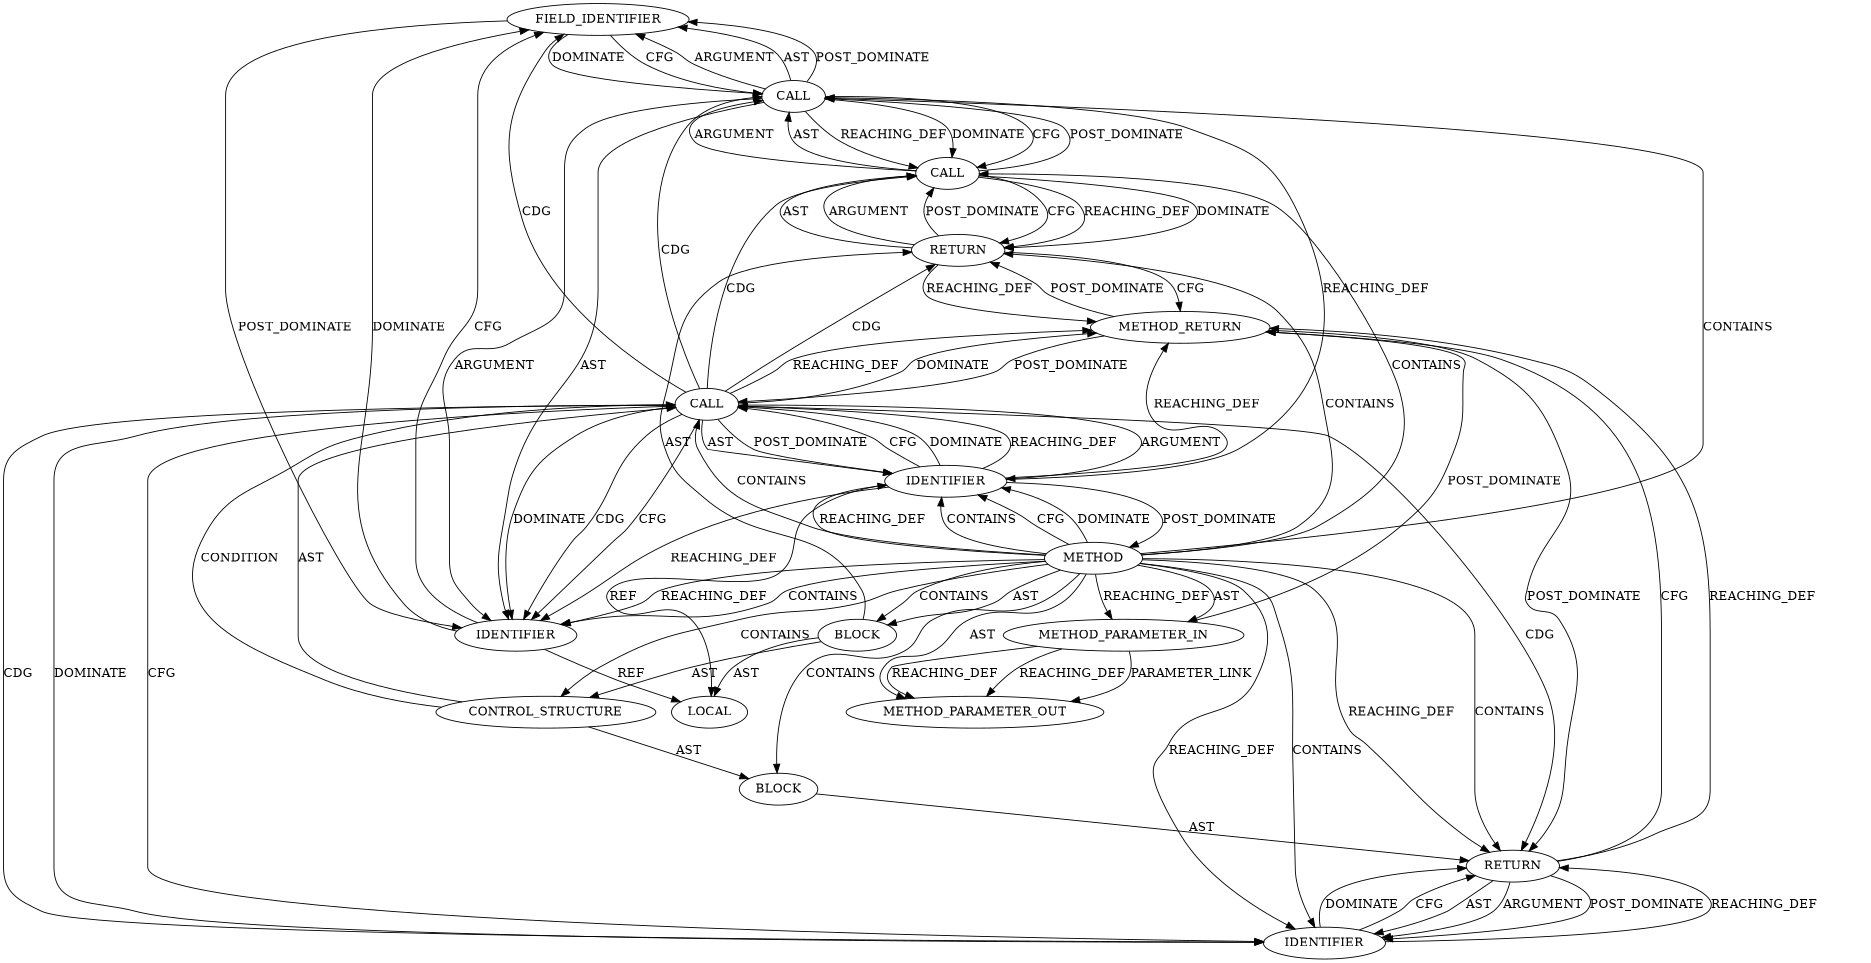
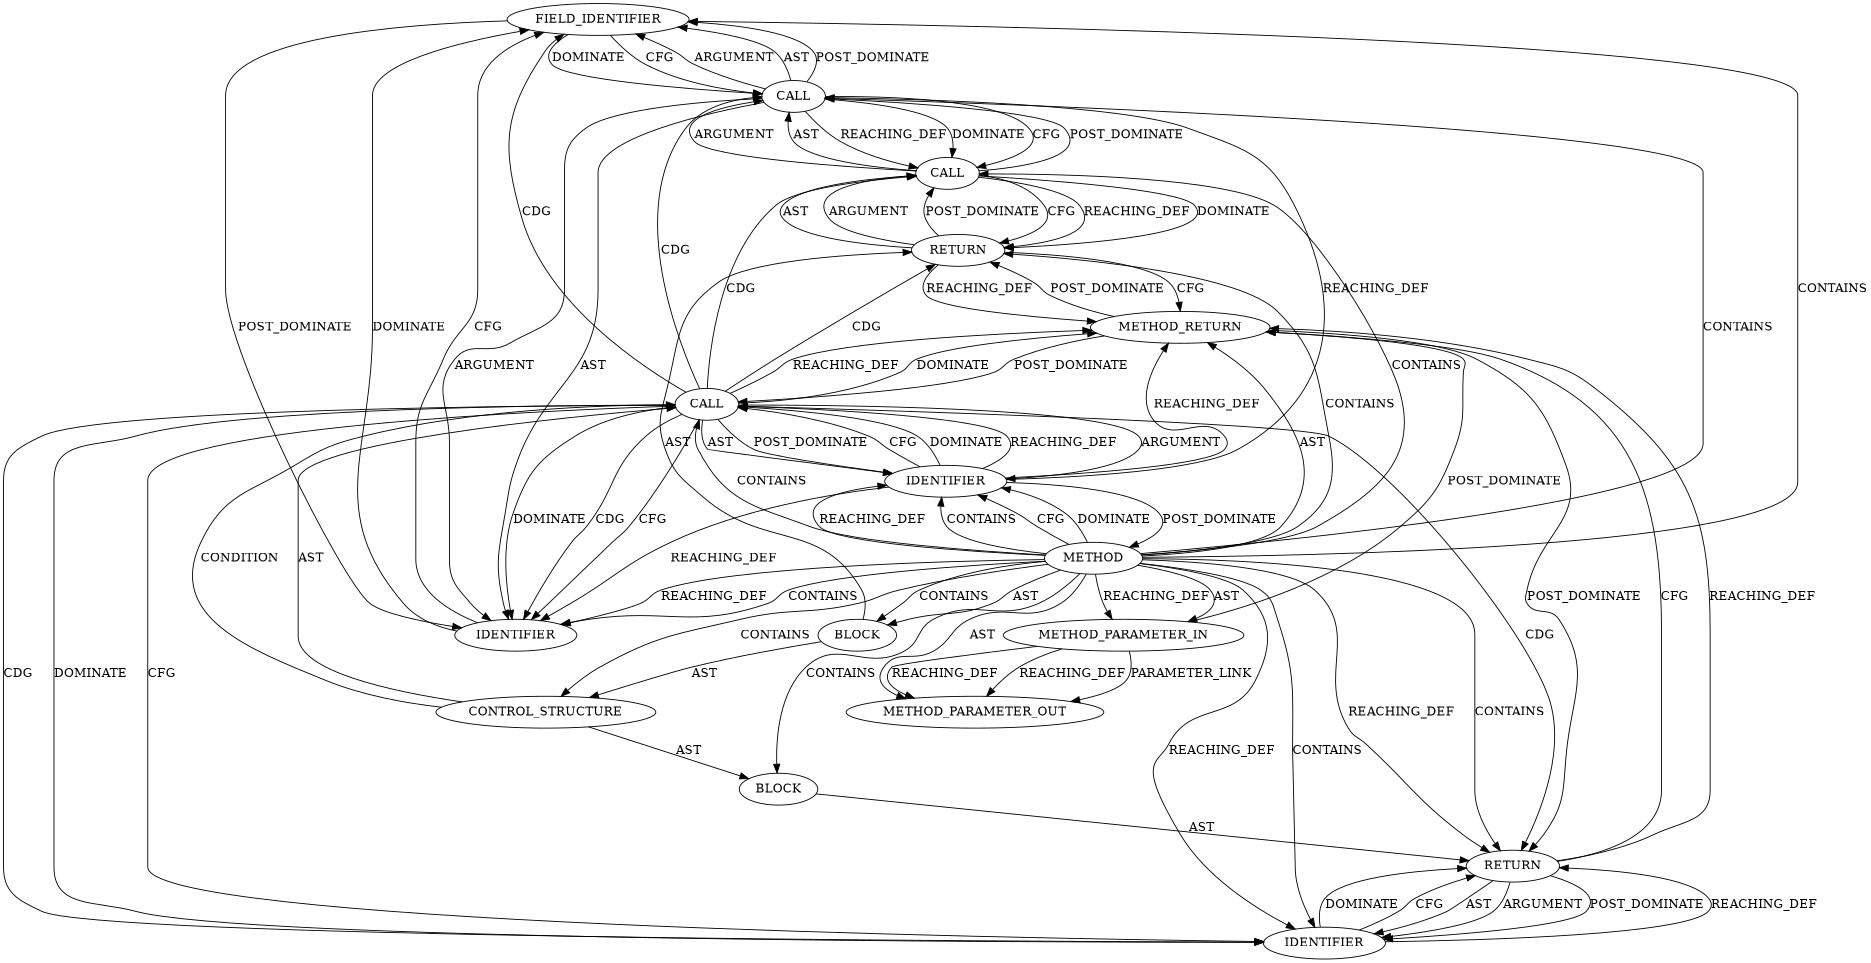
  digraph {
    node [ARGUMENT_INDEX=-1 CODE=rec COLUMN_NUMBER=19 LINE_NUMBER=2584 ORDER=1]
    n1 [ARGUMENT_INDEX=2 CANONICAL_NAME=tx_ready CODE=tx_ready ORDER=2 label=FIELD_IDENTIFIER]
    n2 [ARGUMENT_INDEX=1 NAME=rec TYPE_FULL_NAME="tls_rec*" label=IDENTIFIER]
    n3 [ARGUMENT_INDEX=1 CODE="rec->tx_ready" DISPATCH_TYPE=STATIC_DISPATCH METHOD_FULL_NAME="<operator>.indirectFieldAccess" NAME="<operator>.indirectFieldAccess" TYPE_FULL_NAME="<empty>" label=CALL]
-   n4 [CODE="struct tls_rec* rec" COLUMN_NUMBER=17 LINE_NUMBER=2578 NAME=rec TYPE_FULL_NAME="tls_rec*" label=LOCAL ARGUMENT_INDEX=""]
    n5 [CODE="READ_ONCE(rec->tx_ready)" COLUMN_NUMBER=9 DISPATCH_TYPE=STATIC_DISPATCH METHOD_FULL_NAME=READ_ONCE NAME=READ_ONCE TYPE_FULL_NAME="<empty>" label=CALL]
    n6 [CODE="{\n	struct tls_rec *rec;\n\n	rec = list_first_entry_or_null(&ctx->tx_list, struct tls_rec, list);\n	if (!rec)\n		return false;\n\n	return READ_ONCE(rec->tx_ready);\n}" COLUMN_NUMBER=1 LINE_NUMBER=2577 ORDER=2 TYPE_FULL_NAME=void label=BLOCK]
    n7 [CODE="return READ_ONCE(rec->tx_ready);" COLUMN_NUMBER=2 ORDER=3 label=RETURN]
    n8 [CODE="if (!rec)" COLUMN_NUMBER=2 CONTROL_STRUCTURE_TYPE=IF LINE_NUMBER=2581 ORDER=2 PARSER_TYPE_NAME=CASTIfStatement label=CONTROL_STRUCTURE]
    n9 [CODE=RET COLUMN_NUMBER=1 EVALUATION_STRATEGY=BY_VALUE LINE_NUMBER=2576 ORDER=3 TYPE_FULL_NAME=bool label=METHOD_RETURN ARGUMENT_INDEX=""]
    n10 [CODE="!rec" COLUMN_NUMBER=6 DISPATCH_TYPE=STATIC_DISPATCH LINE_NUMBER=2581 METHOD_FULL_NAME="<operator>.logicalNot" NAME="<operator>.logicalNot" TYPE_FULL_NAME="<empty>" label=CALL]
    n11 [CODE="<empty>" COLUMN_NUMBER=3 LINE_NUMBER=2582 ORDER=2 TYPE_FULL_NAME=void label=BLOCK]
    n12 [ARGUMENT_INDEX=1 CODE="return false;" COLUMN_NUMBER=3 LINE_NUMBER=2582 label=RETURN]
    n13 [CODE="struct tls_sw_context_tx *ctx" COLUMN_NUMBER=29 EVALUATION_STRATEGY=BY_VALUE INDEX=1 IS_VARIADIC=false LINE_NUMBER=2576 NAME=ctx TYPE_FULL_NAME="tls_sw_context_tx*" label=METHOD_PARAMETER_OUT ARGUMENT_INDEX=""]
    n14 [CODE=false COLUMN_NUMBER=10 LINE_NUMBER=2582 NAME=false TYPE_FULL_NAME=ANY label=IDENTIFIER]
    n15 [ARGUMENT_INDEX=1 COLUMN_NUMBER=7 LINE_NUMBER=2581 NAME=rec TYPE_FULL_NAME="tls_rec*" label=IDENTIFIER]
    n16 [AST_PARENT_FULL_NAME="tls_sw.c:<global>" AST_PARENT_TYPE=TYPE_DECL CODE="static bool tls_is_tx_ready(struct tls_sw_context_tx *ctx)\n{\n	struct tls_rec *rec;\n\n	rec = list_first_entry_or_null(&ctx->tx_list, struct tls_rec, list);\n	if (!rec)\n		return false;\n\n	return READ_ONCE(rec->tx_ready);\n}" COLUMN_NUMBER=1 COLUMN_NUMBER_END=1 FILENAME="tls_sw.c" FULL_NAME=tls_is_tx_ready IS_EXTERNAL=false LINE_NUMBER=2576 LINE_NUMBER_END=2585 NAME=tls_is_tx_ready ORDER=61 SIGNATURE="bool tls_is_tx_ready (tls_sw_context_tx*)" label=METHOD ARGUMENT_INDEX=""]
    n17 [CODE="struct tls_sw_context_tx *ctx" COLUMN_NUMBER=29 EVALUATION_STRATEGY=BY_VALUE INDEX=1 IS_VARIADIC=false LINE_NUMBER=2576 NAME=ctx TYPE_FULL_NAME="tls_sw_context_tx*" label=METHOD_PARAMETER_IN ARGUMENT_INDEX=""]
    n1 -> n2 [label=POST_DOMINATE]
    n1 -> n3 [label=DOMINATE]
    n1 -> n3 [label=CFG]
    n2 -> n1 [label=DOMINATE]
    n2 -> n1 [label=CFG]
-   n2 -> n4 [label=REF]
    n3 -> n1 [label=ARGUMENT]
    n3 -> n1 [label=AST]
    n3 -> n1 [label=POST_DOMINATE]
    n3 -> n2 [label=ARGUMENT]
    n3 -> n2 [label=AST]
    n3 -> n5 [VARIABLE="rec->tx_ready" label=REACHING_DEF]
    n3 -> n5 [label=DOMINATE]
    n3 -> n5 [label=CFG]
    n5 -> n3 [label=POST_DOMINATE]
    n5 -> n3 [label=ARGUMENT]
    n5 -> n3 [label=AST]
    n5 -> n7 [label=CFG]
    n5 -> n7 [VARIABLE="READ_ONCE(rec->tx_ready)" label=REACHING_DEF]
    n5 -> n7 [label=DOMINATE]
-   n6 -> n4 [label=AST]
    n6 -> n7 [label=AST]
    n6 -> n8 [label=AST]
    n7 -> n5 [label=AST]
    n7 -> n5 [label=ARGUMENT]
    n7 -> n5 [label=POST_DOMINATE]
    n7 -> n9 [label=CFG]
    n7 -> n9 [VARIABLE="<RET>" label=REACHING_DEF]
    n8 -> n10 [label=AST]
    n8 -> n10 [label=CONDITION]
    n8 -> n11 [label=AST]
    n9 -> n7 [label=POST_DOMINATE]
    n9 -> n10 [label=POST_DOMINATE]
    n9 -> n12 [label=POST_DOMINATE]
    n10 -> n1 [label=CDG]
    n10 -> n2 [label=DOMINATE]
    n10 -> n2 [label=CDG]
    n10 -> n2 [label=CFG]
    n10 -> n3 [label=CDG]
    n10 -> n5 [label=CDG]
    n10 -> n7 [label=CDG]
    n10 -> n9 [VARIABLE="!rec" label=REACHING_DEF]
    n10 -> n9 [label=DOMINATE]
    n10 -> n12 [label=CDG]
    n10 -> n14 [label=CDG]
    n10 -> n14 [label=DOMINATE]
    n10 -> n14 [label=CFG]
    n10 -> n15 [label=ARGUMENT]
    n10 -> n15 [label=AST]
    n10 -> n15 [label=POST_DOMINATE]
    n11 -> n12 [label=AST]
    n12 -> n9 [label=CFG]
    n12 -> n9 [VARIABLE="<RET>" label=REACHING_DEF]
    n12 -> n14 [label=AST]
    n12 -> n14 [label=ARGUMENT]
    n12 -> n14 [label=POST_DOMINATE]
    n14 -> n12 [VARIABLE=false label=REACHING_DEF]
    n14 -> n12 [label=DOMINATE]
    n14 -> n12 [label=CFG]
    n15 -> n2 [VARIABLE=rec label=REACHING_DEF]
    n15 -> n3 [VARIABLE=rec label=REACHING_DEF]
-   n15 -> n4 [label=REF]
    n15 -> n9 [VARIABLE=rec label=REACHING_DEF]
    n15 -> n10 [label=CFG]
    n15 -> n10 [label=DOMINATE]
    n15 -> n10 [VARIABLE=rec label=REACHING_DEF]
    n15 -> n16 [label=POST_DOMINATE]
+   n16 -> n1 [label=CONTAINS]
    n16 -> n2 [label=REACHING_DEF]
    n16 -> n2 [label=CONTAINS]
    n16 -> n3 [label=CONTAINS]
    n16 -> n5 [label=CONTAINS]
    n16 -> n6 [label=AST]
    n16 -> n6 [label=CONTAINS]
    n16 -> n7 [label=CONTAINS]
    n16 -> n8 [label=CONTAINS]
+   n16 -> n9 [label=AST]
    n16 -> n10 [label=CONTAINS]
    n16 -> n11 [label=CONTAINS]
    n16 -> n12 [label=REACHING_DEF]
    n16 -> n12 [label=CONTAINS]
    n16 -> n13 [label=AST]
    n16 -> n14 [label=REACHING_DEF]
    n16 -> n14 [label=CONTAINS]
    n16 -> n15 [label=REACHING_DEF]
    n16 -> n15 [label=CONTAINS]
    n16 -> n15 [label=CFG]
    n16 -> n15 [label=DOMINATE]
    n16 -> n17 [label=REACHING_DEF]
    n16 -> n17 [label=AST]
    n17 -> n9 [VARIABLE=ctx label=POST_DOMINATE]
    n17 -> n13 [VARIABLE=ctx label=REACHING_DEF]
    n17 -> n13 [VARIABLE=ctx label=REACHING_DEF]
    n17 -> n13 [label=PARAMETER_LINK]
  }
